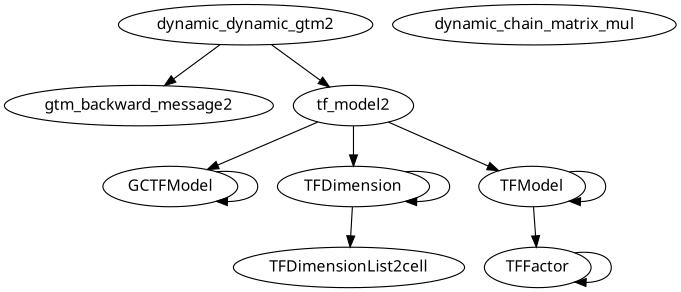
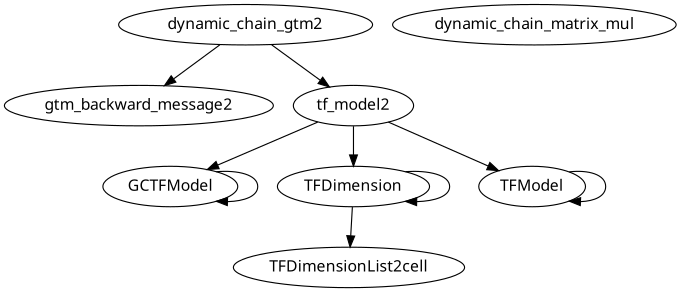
  digraph {
    fontname="Noto Sans"
    node [fontname="Noto Sans"]
    edge [fontname="Noto Sans"]
    GCTFModel
    TFDimension
    TFDimensionList2cell
-   TFFactor
    TFModel
    n6 [label=gtm_backward_message2]
-   dynamic_chain_gtm2 [label=dynamic_dynamic_gtm2]
+   dynamic_chain_gtm2
    tf_model2
    dynamic_chain_matrix_mul
    GCTFModel -> GCTFModel
    TFDimension -> TFDimension
    TFDimension -> TFDimensionList2cell
-   TFFactor -> TFFactor
-   TFModel -> TFFactor
    TFModel -> TFModel
    dynamic_chain_gtm2 -> n6
    dynamic_chain_gtm2 -> tf_model2
    tf_model2 -> GCTFModel
    tf_model2 -> TFDimension
    tf_model2 -> TFModel
  }
